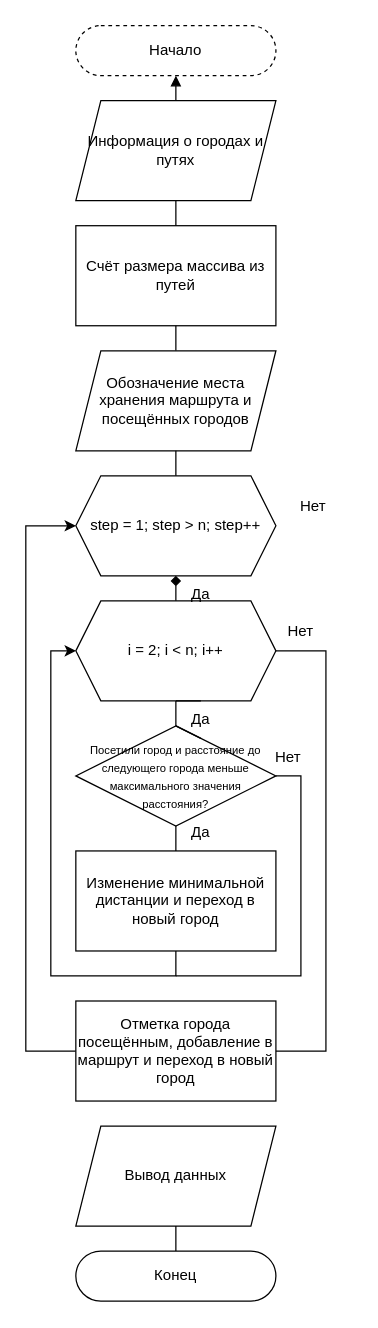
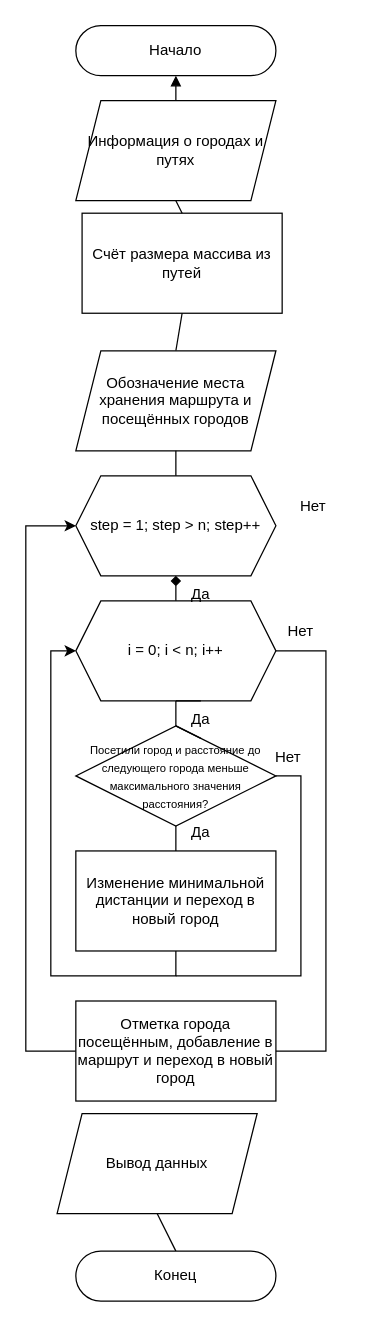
  <mxCell id="0" />
  <mxCell id="1" parent="0" />
- <mxCell id="2" value="Начало" style="rounded=1;whiteSpace=wrap;html=1;arcSize=50;dashed=1;" vertex="1" parent="1"><mxGeometry x="60" y="20" width="160" height="40" as="geometry" /></mxCell>
- <mxCell id="3" value="Счёт размера массива из путей" style="rounded=0;whiteSpace=wrap;html=1;" vertex="1" parent="1"><mxGeometry x="60" width="160" height="80" as="geometry" y="180" /></mxCell>
+ <mxCell id="2" value="Начало" style="rounded=1;whiteSpace=wrap;html=1;arcSize=50;" vertex="1" parent="1"><mxGeometry x="60" y="20" width="160" height="40" as="geometry" /></mxCell>
+ <mxCell id="3" value="Счёт размера массива из путей" style="rounded=0;whiteSpace=wrap;html=1;" vertex="1" parent="1"><mxGeometry x="65" y="170" width="160" height="80" as="geometry" /></mxCell>
  <mxCell id="4" value="" style="endArrow=none;html=1;rounded=0;exitX=0.5;exitY=0;exitDx=0;exitDy=0;" edge="1" parent="1" source="3"><mxGeometry width="50" height="50" relative="1" as="geometry"><mxPoint x="90" y="510" as="sourcePoint" /><mxPoint x="140" y="160" as="targetPoint" /></mxGeometry></mxCell>
  <mxCell id="5" value="step = 1; step &amp;gt; n; step++" style="shape=hexagon;perimeter=hexagonPerimeter2;whiteSpace=wrap;html=1;fixedSize=1;" vertex="1" parent="1"><mxGeometry x="60" y="380" width="160" height="80" as="geometry" /></mxCell>
  <mxCell id="6" value="" style="endArrow=none;html=1;rounded=0;entryX=0.5;entryY=1;entryDx=0;entryDy=0;" edge="1" parent="1" target="3"><mxGeometry width="50" height="50" relative="1" as="geometry"><mxPoint x="140" y="280" as="sourcePoint" /><mxPoint x="140" y="570" as="targetPoint" /></mxGeometry></mxCell>
  <mxCell id="7" value="Изменение минимальной дистанции и переход в новый город" style="rounded=0;whiteSpace=wrap;html=1;" vertex="1" parent="1"><mxGeometry x="60" y="680" width="160" height="80" as="geometry" /></mxCell>
- <mxCell id="8" value="i = 2; i &amp;lt; n; i++" style="shape=hexagon;perimeter=hexagonPerimeter2;whiteSpace=wrap;html=1;fixedSize=1;" vertex="1" parent="1"><mxGeometry x="60" y="480" width="160" height="80" as="geometry" /></mxCell>
+ <mxCell id="8" value="i = 0; i &amp;lt; n; i++" style="shape=hexagon;perimeter=hexagonPerimeter2;whiteSpace=wrap;html=1;fixedSize=1;" vertex="1" parent="1"><mxGeometry x="60" y="480" width="160" height="80" as="geometry" /></mxCell>
  <mxCell id="9" value="&lt;font style=&quot;font-size: 9px;&quot;&gt;Посетили город и расстояние до следующего города меньше максимального значения расстояния?&lt;/font&gt;" style="rhombus;whiteSpace=wrap;html=1;" vertex="1" parent="1"><mxGeometry x="60" y="580" width="160" height="80" as="geometry" /></mxCell>
  <mxCell id="10" value="" style="endArrow=diamond;html=1;rounded=0;entryX=0.5;entryY=1;entryDx=0;entryDy=0;exitX=0.5;exitY=0;exitDx=0;exitDy=0;" edge="1" parent="1" source="8" target="5"><mxGeometry width="50" height="50" relative="1" as="geometry"><mxPoint x="90" y="610" as="sourcePoint" /><mxPoint x="140" y="560" as="targetPoint" /></mxGeometry></mxCell>
  <mxCell id="11" value="" style="endArrow=none;html=1;rounded=0;exitX=0.5;exitY=0;exitDx=0;exitDy=0;entryX=0.5;entryY=1;entryDx=0;entryDy=0;" edge="1" parent="1" source="18" target="8"><mxGeometry width="50" height="50" relative="1" as="geometry"><mxPoint x="90" y="610" as="sourcePoint" /><mxPoint x="140" y="560" as="targetPoint" /></mxGeometry></mxCell>
  <mxCell id="12" value="" style="endArrow=none;html=1;rounded=0;entryX=0.5;entryY=1;entryDx=0;entryDy=0;exitX=0.5;exitY=0;exitDx=0;exitDy=0;" edge="1" parent="1" source="7" target="9"><mxGeometry width="50" height="50" relative="1" as="geometry"><mxPoint x="90" y="610" as="sourcePoint" /><mxPoint x="140" y="560" as="targetPoint" /></mxGeometry></mxCell>
  <mxCell id="13" value="Да" style="text;html=1;align=center;verticalAlign=middle;whiteSpace=wrap;rounded=0;" vertex="1" parent="1"><mxGeometry x="130" y="650" width="60" height="30" as="geometry" /></mxCell>
  <mxCell id="14" value="" style="endArrow=classic;html=1;rounded=0;exitX=0;exitY=0.5;exitDx=0;exitDy=0;entryX=0;entryY=0.5;entryDx=0;entryDy=0;" edge="1" parent="1" source="20" target="5"><mxGeometry width="50" height="50" relative="1" as="geometry"><mxPoint x="-150" y="500" as="sourcePoint" /><mxPoint x="-150" y="820" as="targetPoint" /><Array as="points"><mxPoint x="20" y="840" /><mxPoint x="20" y="420" /></Array></mxGeometry></mxCell>
  <mxCell id="15" value="" style="endArrow=classic;html=1;rounded=0;entryX=0;entryY=0.5;entryDx=0;entryDy=0;exitX=0.5;exitY=1;exitDx=0;exitDy=0;" edge="1" parent="1" source="7" target="8"><mxGeometry width="50" height="50" relative="1" as="geometry"><mxPoint x="140" y="780" as="sourcePoint" /><mxPoint x="-100" y="570" as="targetPoint" /><Array as="points"><mxPoint x="140" y="780" /><mxPoint x="40" y="780" /><mxPoint x="40" y="520" /></Array></mxGeometry></mxCell>
  <mxCell id="16" value="Да" style="text;html=1;align=center;verticalAlign=middle;whiteSpace=wrap;rounded=0;" vertex="1" parent="1"><mxGeometry x="130" y="460" width="60" height="30" as="geometry" /></mxCell>
  <mxCell id="17" value="" style="endArrow=none;html=1;rounded=0;exitX=0.5;exitY=0;exitDx=0;exitDy=0;entryX=0.5;entryY=1;entryDx=0;entryDy=0;" edge="1" parent="1" source="9" target="18"><mxGeometry width="50" height="50" relative="1" as="geometry"><mxPoint x="140" y="580" as="sourcePoint" /><mxPoint x="140" y="560" as="targetPoint" /></mxGeometry></mxCell>
  <mxCell id="18" value="Да" style="text;html=1;align=center;verticalAlign=middle;whiteSpace=wrap;rounded=0;" vertex="1" parent="1"><mxGeometry x="130" y="560" width="60" height="30" as="geometry" /></mxCell>
  <mxCell id="19" value="" style="endArrow=none;html=1;rounded=0;exitX=0.5;exitY=0;exitDx=0;exitDy=0;entryX=0.5;entryY=1;entryDx=0;entryDy=0;" edge="1" parent="1" source="9" target="8"><mxGeometry width="50" height="50" relative="1" as="geometry"><mxPoint x="90" y="610" as="sourcePoint" /><mxPoint x="180" y="570" as="targetPoint" /></mxGeometry></mxCell>
  <mxCell id="20" value="Отметка города посещённым, добавление в маршрут и переход в новый город" style="rounded=0;whiteSpace=wrap;html=1;" vertex="1" parent="1"><mxGeometry x="60" y="800" width="160" height="80" as="geometry" /></mxCell>
  <mxCell id="21" value="Нет" style="text;html=1;align=center;verticalAlign=middle;whiteSpace=wrap;rounded=0;" vertex="1" parent="1"><mxGeometry x="210" y="490" width="60" height="30" as="geometry" /></mxCell>
  <mxCell id="22" value="" style="endArrow=none;html=1;rounded=0;entryX=1;entryY=0.5;entryDx=0;entryDy=0;exitX=1;exitY=0.5;exitDx=0;exitDy=0;" edge="1" parent="1" source="20" target="8"><mxGeometry width="50" height="50" relative="1" as="geometry"><mxPoint x="90" y="610" as="sourcePoint" /><mxPoint x="140" y="560" as="targetPoint" /><Array as="points"><mxPoint x="260" y="840" /><mxPoint x="260" y="520" /></Array></mxGeometry></mxCell>
- <mxCell id="23" value="Вывод данных" style="shape=parallelogram;perimeter=parallelogramPerimeter;whiteSpace=wrap;html=1;fixedSize=1;" vertex="1" parent="1"><mxGeometry x="60" y="900" width="160" height="80" as="geometry" /></mxCell>
+ <mxCell id="23" value="Вывод данных" style="shape=parallelogram;perimeter=parallelogramPerimeter;whiteSpace=wrap;html=1;fixedSize=1;" vertex="1" parent="1"><mxGeometry x="45" y="890" width="160" height="80" as="geometry" /></mxCell>
  <mxCell id="24" value="Информация о городах и путях" style="shape=parallelogram;perimeter=parallelogramPerimeter;whiteSpace=wrap;html=1;fixedSize=1;" vertex="1" parent="1"><mxGeometry x="60" y="80" width="160" height="80" as="geometry" /></mxCell>
  <mxCell id="25" value="" style="endArrow=block;html=1;rounded=0;entryX=0.5;entryY=1;entryDx=0;entryDy=0;exitX=0.5;exitY=0;exitDx=0;exitDy=0;" edge="1" parent="1" source="24" target="2"><mxGeometry width="50" height="50" relative="1" as="geometry"><mxPoint x="90" y="310" as="sourcePoint" /><mxPoint x="140" y="260" as="targetPoint" /></mxGeometry></mxCell>
  <mxCell id="26" value="" style="endArrow=none;html=1;rounded=0;entryX=0.5;entryY=1;entryDx=0;entryDy=0;" edge="1" parent="1" target="23"><mxGeometry width="50" height="50" relative="1" as="geometry"><mxPoint x="140" y="1000" as="sourcePoint" /><mxPoint x="140" y="760" as="targetPoint" /></mxGeometry></mxCell>
  <mxCell id="27" value="Конец" style="rounded=1;whiteSpace=wrap;html=1;arcSize=50;" vertex="1" parent="1"><mxGeometry x="60" y="1000" width="160" height="40" as="geometry" /></mxCell>
  <mxCell id="28" value="Нет" style="text;html=1;align=center;verticalAlign=middle;whiteSpace=wrap;rounded=0;" vertex="1" parent="1"><mxGeometry x="220" y="390" width="60" height="30" as="geometry" /></mxCell>
  <mxCell id="29" value="" style="endArrow=none;html=1;rounded=0;entryX=1;entryY=0.5;entryDx=0;entryDy=0;" edge="1" parent="1" target="9"><mxGeometry width="50" height="50" relative="1" as="geometry"><mxPoint x="140" y="780" as="sourcePoint" /><mxPoint x="140" y="560" as="targetPoint" /><Array as="points"><mxPoint x="240" y="780" /><mxPoint x="240" y="620" /></Array></mxGeometry></mxCell>
  <mxCell id="30" value="Нет" style="text;html=1;align=center;verticalAlign=middle;whiteSpace=wrap;rounded=0;" vertex="1" parent="1"><mxGeometry x="200" y="590" width="60" height="30" as="geometry" /></mxCell>
  <mxCell id="31" value="Обозначение места хранения маршрута и посещённых городов" style="shape=parallelogram;perimeter=parallelogramPerimeter;whiteSpace=wrap;html=1;fixedSize=1;" vertex="1" parent="1"><mxGeometry x="60" y="280" width="160" height="80" as="geometry" /></mxCell>
  <mxCell id="32" value="" style="endArrow=none;html=1;rounded=0;entryX=0.5;entryY=1;entryDx=0;entryDy=0;exitX=0.5;exitY=0;exitDx=0;exitDy=0;" edge="1" parent="1" source="5" target="31"><mxGeometry width="50" height="50" relative="1" as="geometry"><mxPoint x="90" y="330" as="sourcePoint" /><mxPoint x="140" y="280" as="targetPoint" /></mxGeometry></mxCell>
